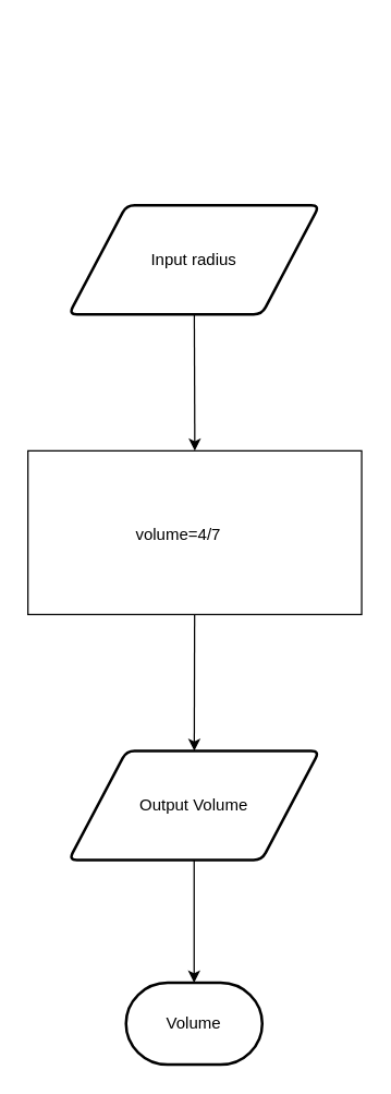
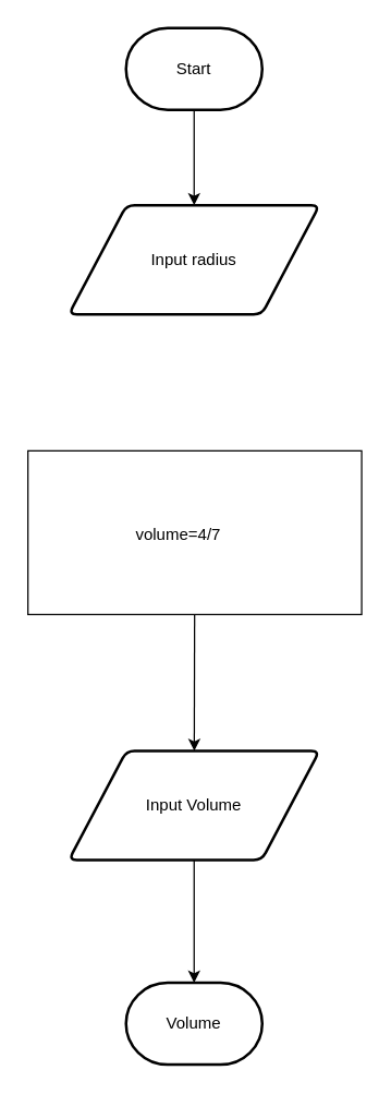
  <mxCell id="0" />
  <mxCell id="1" parent="0" />
+ <mxCell id="2" style="edgeStyle=orthogonalEdgeStyle;html=1;rounded=0;entryX=0.5;entryY=0;entryDx=0;entryDy=0;" parent="1" source="3" target="6" edge="1"><mxGeometry relative="1" as="geometry"><mxPoint x="142" y="230" as="targetPoint" /></mxGeometry></mxCell>
+ <mxCell id="3" value="Start" style="strokeWidth=2;html=1;shape=mxgraph.flowchart.terminator;whiteSpace=wrap;" parent="1" vertex="1"><mxGeometry x="92" width="100" height="60" as="geometry" y="20" /></mxCell>
  <mxCell id="4" value="Volume" style="strokeWidth=2;html=1;shape=mxgraph.flowchart.terminator;whiteSpace=wrap;" parent="1" vertex="1"><mxGeometry x="92" y="720" width="100" height="60" as="geometry" /></mxCell>
- <mxCell id="5" style="edgeStyle=none;html=1;entryX=0.5;entryY=0;entryDx=0;entryDy=0;" edge="1" parent="1" source="6" target="8"><mxGeometry relative="1" as="geometry"><mxPoint x="142" y="480" as="targetPoint" /></mxGeometry></mxCell>
  <mxCell id="6" value="Input radius" style="shape=parallelogram;html=1;strokeWidth=2;perimeter=parallelogramPerimeter;whiteSpace=wrap;rounded=1;arcSize=12;size=0.23;" vertex="1" parent="1"><mxGeometry x="50" y="150" width="184" height="80" as="geometry" /></mxCell>
  <mxCell id="7" style="edgeStyle=none;html=1;fontColor=#FFFFFF;" edge="1" parent="1" source="8" target="10"><mxGeometry relative="1" as="geometry" /></mxCell>
  <mxCell id="8" value="&amp;nbsp;volume=4/7&amp;nbsp;&lt;span id=&quot;docs-internal-guid-c7d1e33c-7fff-05ca-97e2-e54d991e8c4d&quot;&gt;&lt;span style=&quot;font-size: 11pt; font-family: &amp;quot;Helvetica Neue&amp;quot;, sans-serif; background-color: transparent; font-variant-numeric: normal; font-variant-east-asian: normal; font-variant-alternates: normal; vertical-align: baseline;&quot;&gt;&lt;font color=&quot;#ffffff&quot;&gt;π r&lt;/font&gt;&lt;/span&gt;&lt;/span&gt;&lt;span id=&quot;docs-internal-guid-8d66d84b-7fff-4703-de83-4273e8a527c8&quot;&gt;&lt;span style=&quot;font-size: 11pt; font-family: &amp;quot;Helvetica Neue&amp;quot;, sans-serif; background-color: transparent; font-variant-numeric: normal; font-variant-east-asian: normal; font-variant-alternates: normal; vertical-align: baseline;&quot;&gt;&lt;span style=&quot;font-size: 0.6em; vertical-align: super;&quot;&gt;&lt;font color=&quot;#ffffff&quot;&gt;3&lt;/font&gt;&lt;/span&gt;&lt;/span&gt;&lt;/span&gt;" style="rounded=0;whiteSpace=wrap;html=1;" vertex="1" parent="1"><mxGeometry x="20" y="330" width="245" height="120" as="geometry" /></mxCell>
  <mxCell id="9" style="edgeStyle=none;html=1;fontColor=#FFFFFF;" edge="1" parent="1" source="10" target="4"><mxGeometry relative="1" as="geometry" /></mxCell>
- <mxCell id="10" value="Output Volume" style="shape=parallelogram;html=1;strokeWidth=2;perimeter=parallelogramPerimeter;whiteSpace=wrap;rounded=1;arcSize=12;size=0.23;" vertex="1" parent="1"><mxGeometry x="50" y="550" width="184" height="80" as="geometry" /></mxCell>
+ <mxCell id="10" value="Input Volume" style="shape=parallelogram;html=1;strokeWidth=2;perimeter=parallelogramPerimeter;whiteSpace=wrap;rounded=1;arcSize=12;size=0.23;" vertex="1" parent="1"><mxGeometry x="50" y="550" width="184" height="80" as="geometry" /></mxCell>
